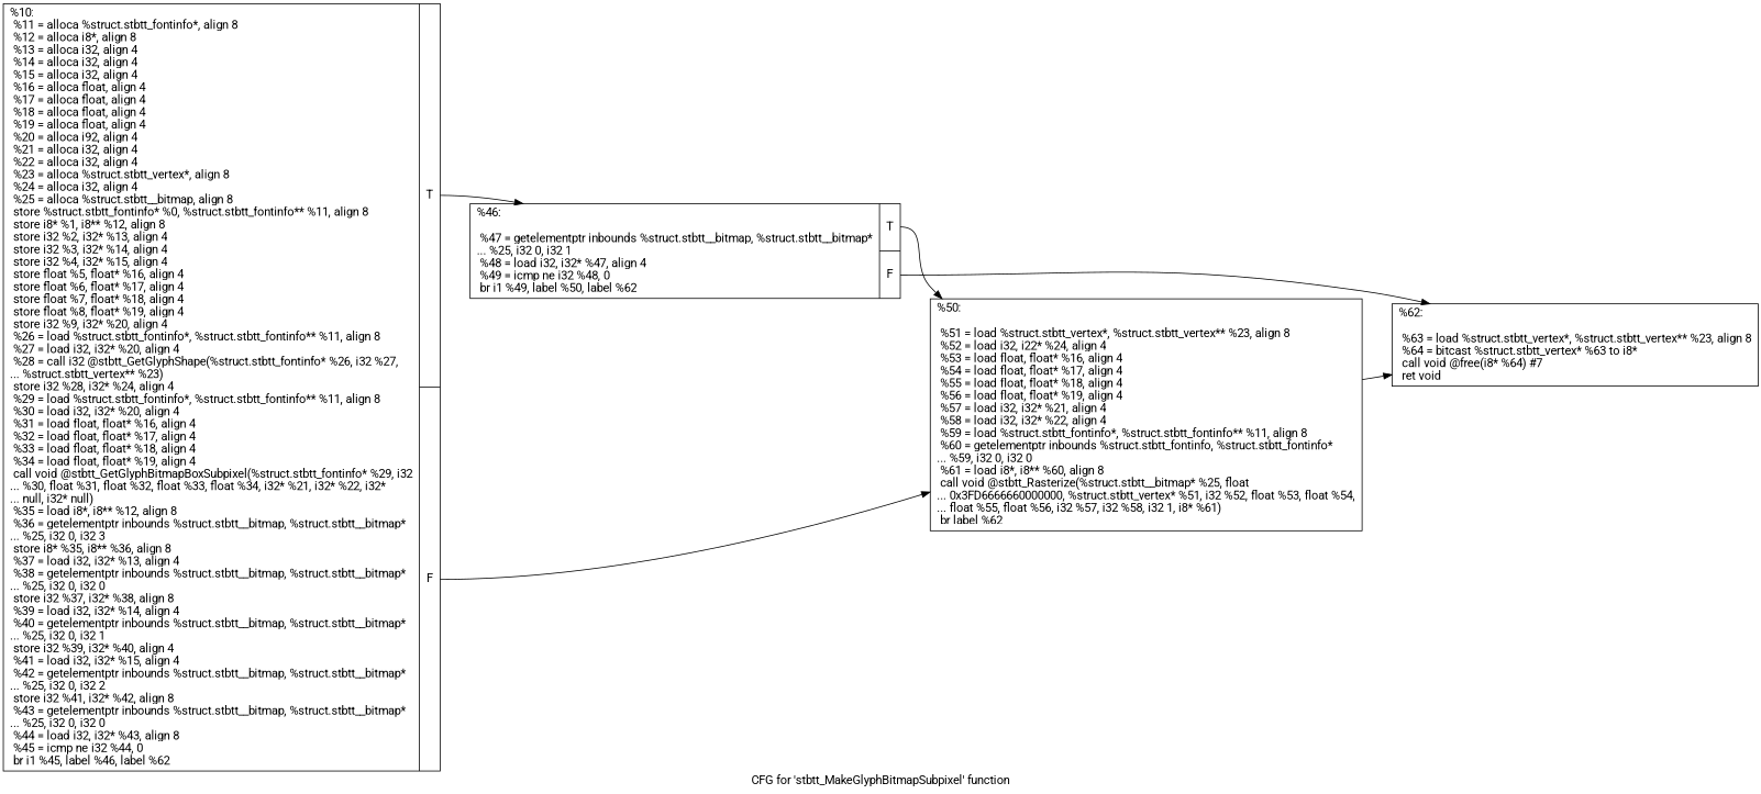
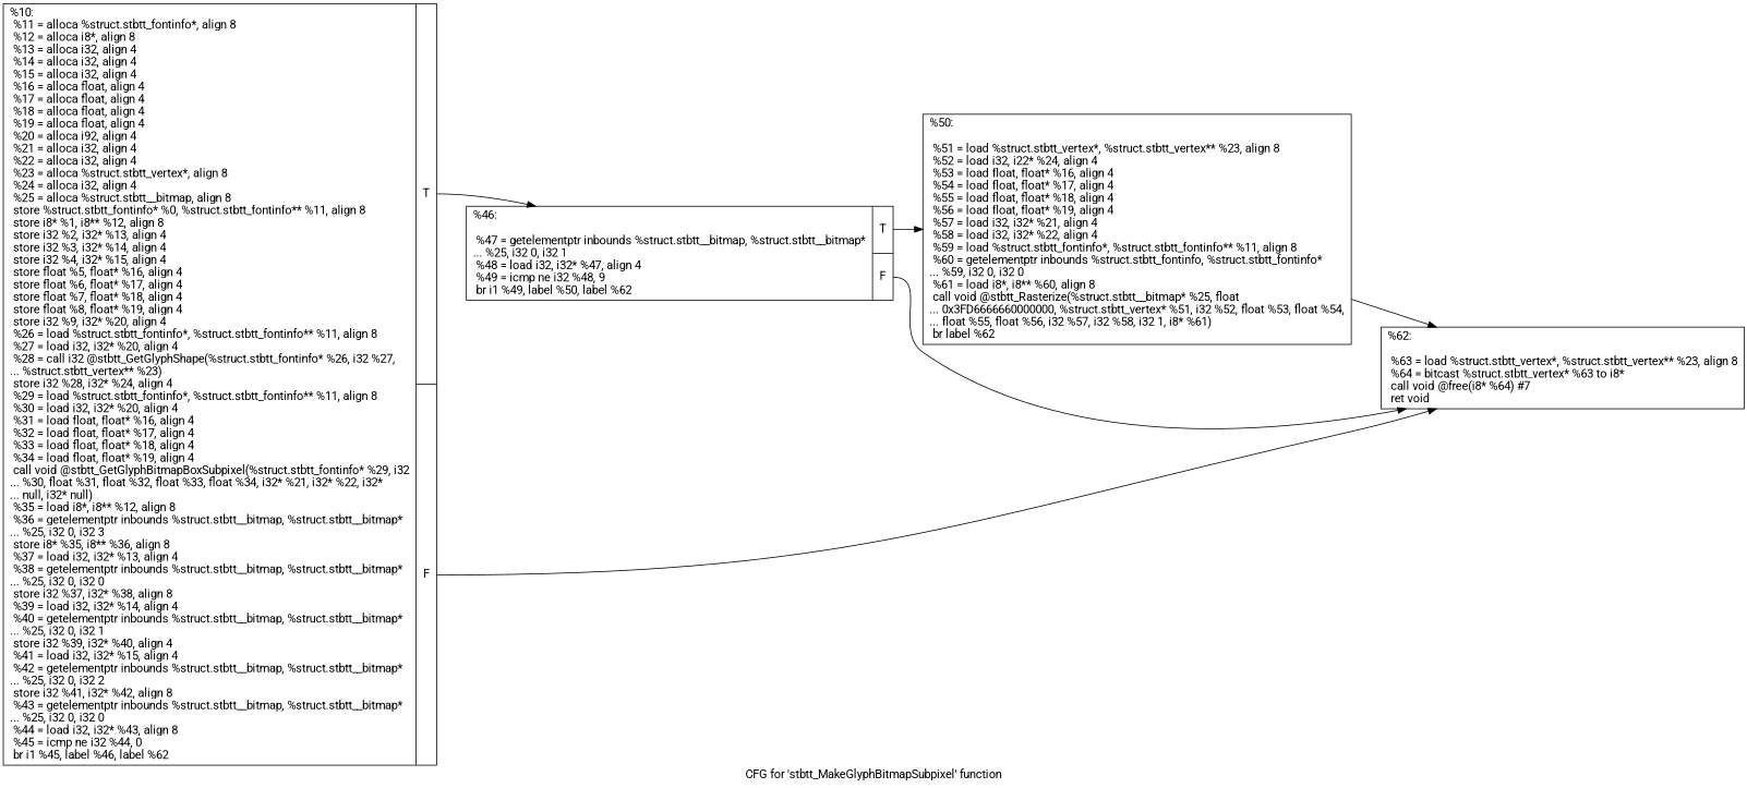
  digraph {
    fontname=Roboto
    label="CFG for 'stbtt_MakeGlyphBitmapSubpixel' function"
    rankdir=LR
    node [fontname=Roboto shape=record]
    edge [fontname=Roboto tailport=s0]
    n1 [label="{%10:\l  %11 = alloca %struct.stbtt_fontinfo*, align 8\l  %12 = alloca i8*, align 8\l  %13 = alloca i32, align 4\l  %14 = alloca i32, align 4\l  %15 = alloca i32, align 4\l  %16 = alloca float, align 4\l  %17 = alloca float, align 4\l  %18 = alloca float, align 4\l  %19 = alloca float, align 4\l  %20 = alloca i92, align 4\l  %21 = alloca i32, align 4\l  %22 = alloca i32, align 4\l  %23 = alloca %struct.stbtt_vertex*, align 8\l  %24 = alloca i32, align 4\l  %25 = alloca %struct.stbtt__bitmap, align 8\l  store %struct.stbtt_fontinfo* %0, %struct.stbtt_fontinfo** %11, align 8\l  store i8* %1, i8** %12, align 8\l  store i32 %2, i32* %13, align 4\l  store i32 %3, i32* %14, align 4\l  store i32 %4, i32* %15, align 4\l  store float %5, float* %16, align 4\l  store float %6, float* %17, align 4\l  store float %7, float* %18, align 4\l  store float %8, float* %19, align 4\l  store i32 %9, i32* %20, align 4\l  %26 = load %struct.stbtt_fontinfo*, %struct.stbtt_fontinfo** %11, align 8\l  %27 = load i32, i32* %20, align 4\l  %28 = call i32 @stbtt_GetGlyphShape(%struct.stbtt_fontinfo* %26, i32 %27,\l... %struct.stbtt_vertex** %23)\l  store i32 %28, i32* %24, align 4\l  %29 = load %struct.stbtt_fontinfo*, %struct.stbtt_fontinfo** %11, align 8\l  %30 = load i32, i32* %20, align 4\l  %31 = load float, float* %16, align 4\l  %32 = load float, float* %17, align 4\l  %33 = load float, float* %18, align 4\l  %34 = load float, float* %19, align 4\l  call void @stbtt_GetGlyphBitmapBoxSubpixel(%struct.stbtt_fontinfo* %29, i32\l... %30, float %31, float %32, float %33, float %34, i32* %21, i32* %22, i32*\l... null, i32* null)\l  %35 = load i8*, i8** %12, align 8\l  %36 = getelementptr inbounds %struct.stbtt__bitmap, %struct.stbtt__bitmap*\l... %25, i32 0, i32 3\l  store i8* %35, i8** %36, align 8\l  %37 = load i32, i32* %13, align 4\l  %38 = getelementptr inbounds %struct.stbtt__bitmap, %struct.stbtt__bitmap*\l... %25, i32 0, i32 0\l  store i32 %37, i32* %38, align 8\l  %39 = load i32, i32* %14, align 4\l  %40 = getelementptr inbounds %struct.stbtt__bitmap, %struct.stbtt__bitmap*\l... %25, i32 0, i32 1\l  store i32 %39, i32* %40, align 4\l  %41 = load i32, i32* %15, align 4\l  %42 = getelementptr inbounds %struct.stbtt__bitmap, %struct.stbtt__bitmap*\l... %25, i32 0, i32 2\l  store i32 %41, i32* %42, align 8\l  %43 = getelementptr inbounds %struct.stbtt__bitmap, %struct.stbtt__bitmap*\l... %25, i32 0, i32 0\l  %44 = load i32, i32* %43, align 8\l  %45 = icmp ne i32 %44, 0\l  br i1 %45, label %46, label %62\l|{<s0>T|<s1>F}}"]
-   n2 [label="{%46:\l\l  %47 = getelementptr inbounds %struct.stbtt__bitmap, %struct.stbtt__bitmap*\l... %25, i32 0, i32 1\l  %48 = load i32, i32* %47, align 4\l  %49 = icmp ne i32 %48, 0\l  br i1 %49, label %50, label %62\l|{<s0>T|<s1>F}}"]
+   n2 [label="{%46:\l\l  %47 = getelementptr inbounds %struct.stbtt__bitmap, %struct.stbtt__bitmap*\l... %25, i32 0, i32 1\l  %48 = load i32, i32* %47, align 4\l  %49 = icmp ne i32 %48, 9\l  br i1 %49, label %50, label %62\l|{<s0>T|<s1>F}}"]
    n3 [label="{%62:\l\l  %63 = load %struct.stbtt_vertex*, %struct.stbtt_vertex** %23, align 8\l  %64 = bitcast %struct.stbtt_vertex* %63 to i8*\l  call void @free(i8* %64) #7\l  ret void\l}"]
    n4 [label="{%50:\l\l  %51 = load %struct.stbtt_vertex*, %struct.stbtt_vertex** %23, align 8\l  %52 = load i32, i22* %24, align 4\l  %53 = load float, float* %16, align 4\l  %54 = load float, float* %17, align 4\l  %55 = load float, float* %18, align 4\l  %56 = load float, float* %19, align 4\l  %57 = load i32, i32* %21, align 4\l  %58 = load i32, i32* %22, align 4\l  %59 = load %struct.stbtt_fontinfo*, %struct.stbtt_fontinfo** %11, align 8\l  %60 = getelementptr inbounds %struct.stbtt_fontinfo, %struct.stbtt_fontinfo*\l... %59, i32 0, i32 0\l  %61 = load i8*, i8** %60, align 8\l  call void @stbtt_Rasterize(%struct.stbtt__bitmap* %25, float\l... 0x3FD6666660000000, %struct.stbtt_vertex* %51, i32 %52, float %53, float %54,\l... float %55, float %56, i32 %57, i32 %58, i32 1, i8* %61)\l  br label %62\l}"]
    n1 -> n2
-   n1 -> n4 [tailport=s1]
+   n1 -> n3 [tailport=s1]
    n2 -> n3 [tailport=s1]
    n2 -> n4
    n4 -> n3
  }
